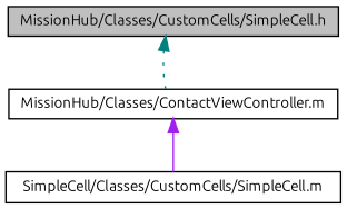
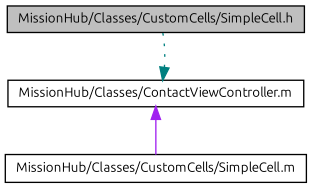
  digraph {
    fontname=Ubuntu
    node [color=black fillcolor=white fontname=Ubuntu fontsize=10 shape=record style=filled]
    edge [dir=back fontname=Ubuntu fontsize=10 labelfontname=Helvetica labelfontsize=10]
    n1 [fillcolor=grey75 fontcolor=black height=0.2 label="MissionHub/Classes/CustomCells/SimpleCell.h" width=0.4]
    n2 [height=0.2 label="MissionHub/Classes/ContactViewController.m" width=0.4]
-   n3 [height=0.2 label="SimpleCell/Classes/CustomCells/SimpleCell.m" width=0.4]
-   n1 -> n2 [color=teal style=dotted]
+   n3 [height=0.2 label="MissionHub/Classes/CustomCells/SimpleCell.m" width=0.4]
+   n2 -> n1 [color=teal style=dotted]
    n2 -> n3 [color=purple style=solid]
  }
